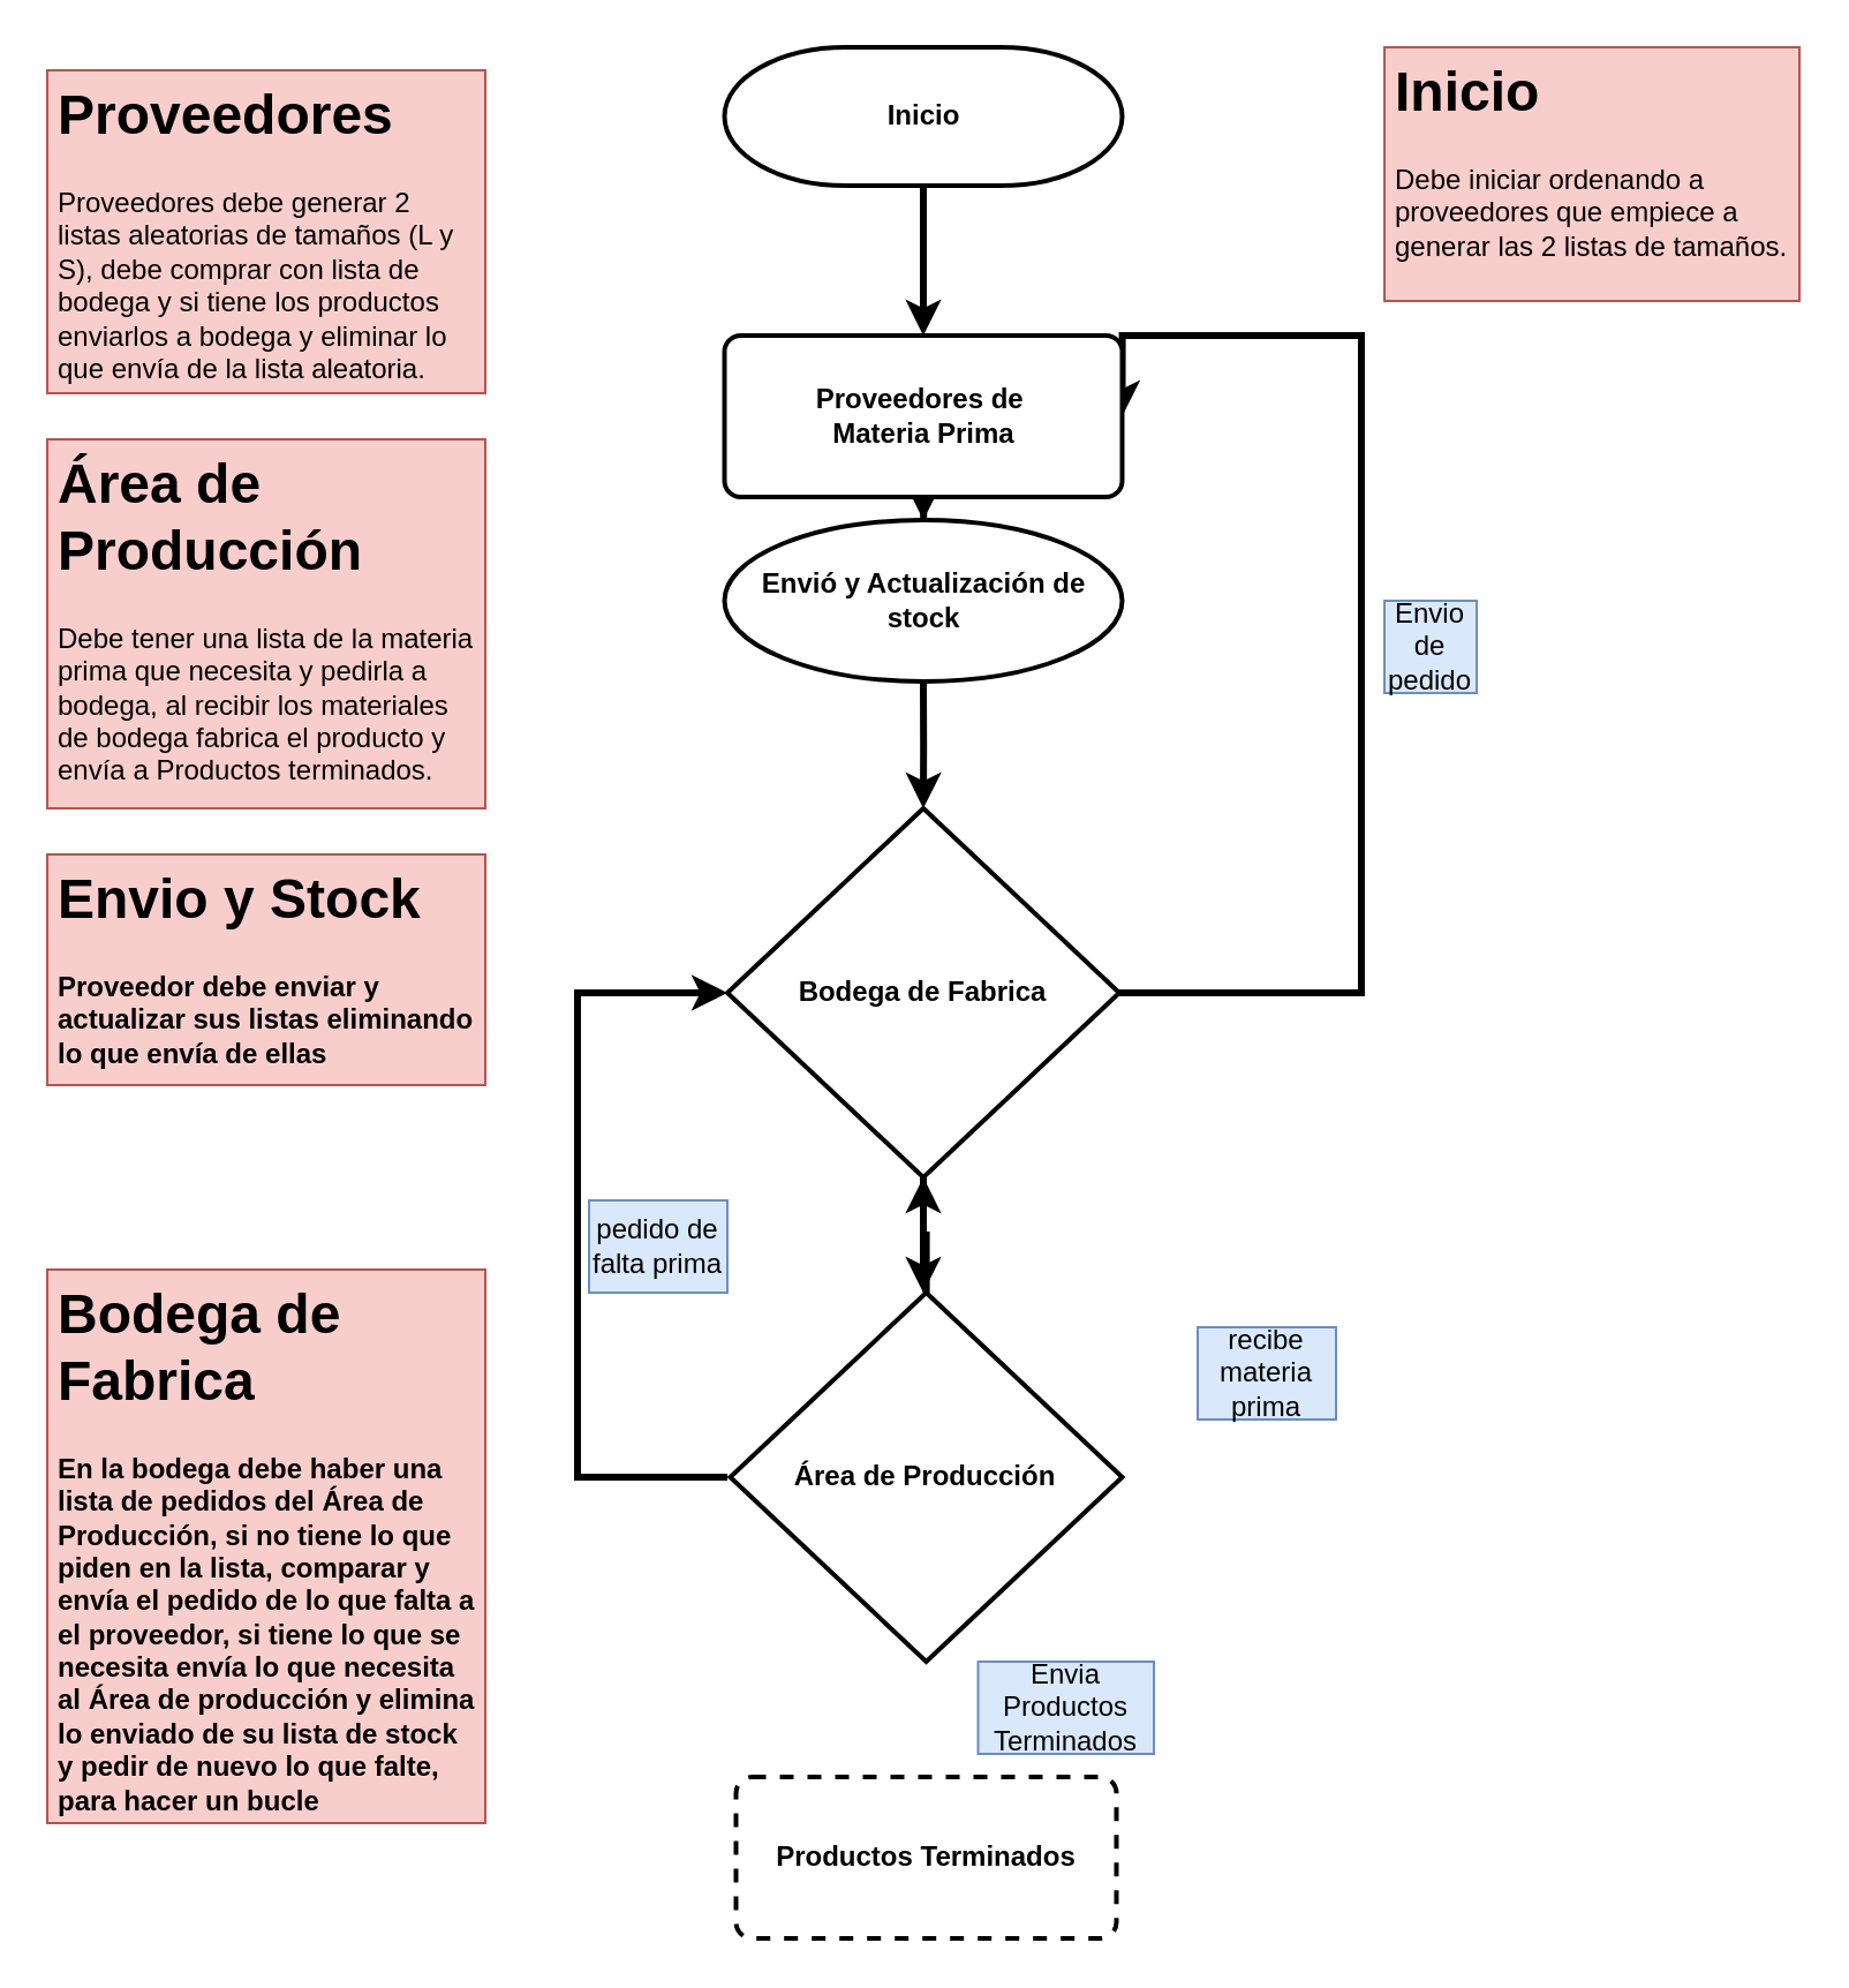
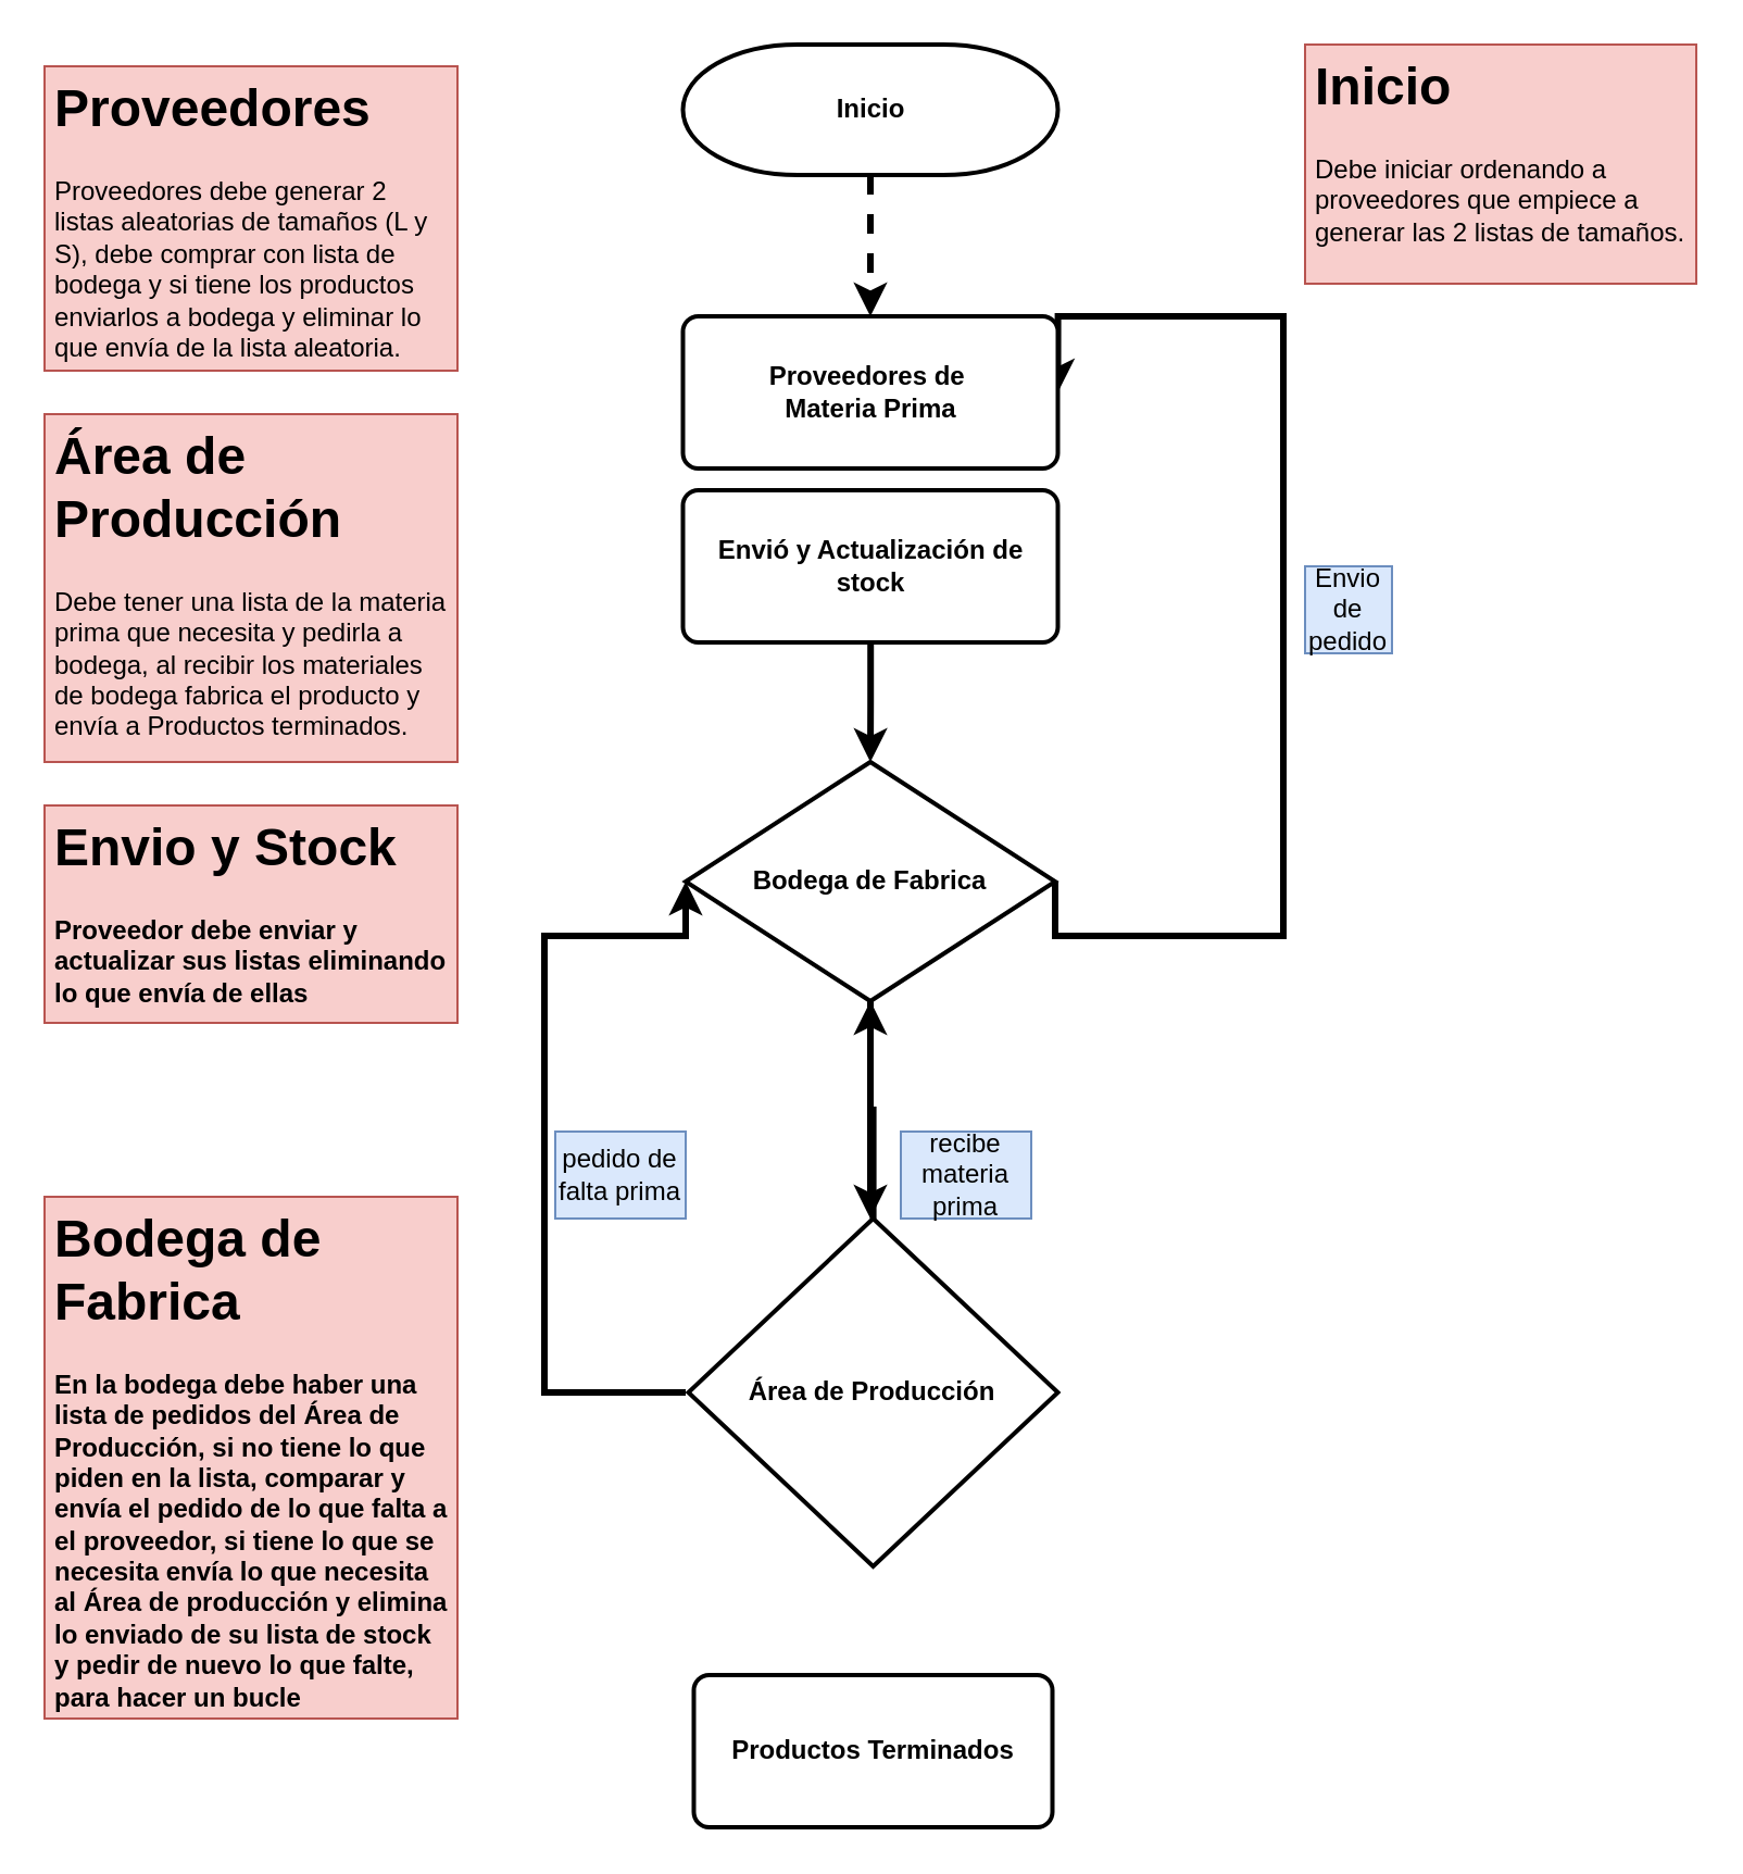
  <mxCell id="0" />
  <mxCell id="1" parent="0" />
  <mxCell id="2" style="edgeStyle=orthogonalEdgeStyle;rounded=0;orthogonalLoop=1;jettySize=auto;html=1;exitX=1;exitY=0.5;exitDx=0;exitDy=0;exitPerimeter=0;entryX=1;entryY=0.5;entryDx=0;entryDy=0;strokeWidth=3;" edge="1" parent="1" source="4" target="6"><mxGeometry relative="1" as="geometry"><Array as="points"><mxPoint x="590" y="430" /><mxPoint x="590" y="145" /></Array></mxGeometry></mxCell>
  <mxCell id="3" style="edgeStyle=orthogonalEdgeStyle;rounded=0;orthogonalLoop=1;jettySize=auto;html=1;exitX=0.5;exitY=1;exitDx=0;exitDy=0;exitPerimeter=0;entryX=0.5;entryY=0;entryDx=0;entryDy=0;strokeWidth=3;" edge="1" parent="1" source="4"><mxGeometry relative="1" as="geometry"><mxPoint x="400" y="560" as="targetPoint" /><Array as="points"><mxPoint x="400" y="550" /><mxPoint x="400" y="550" /></Array></mxGeometry></mxCell>
- <mxCell id="4" value="Bodega de Fabrica" style="strokeWidth=2;html=1;shape=mxgraph.flowchart.decision;whiteSpace=wrap;fontStyle=1" parent="1" vertex="1"><mxGeometry x="315" y="350" width="170" height="160" as="geometry" /></mxCell>
- <mxCell id="5" value="" style="edgeStyle=orthogonalEdgeStyle;rounded=0;orthogonalLoop=1;jettySize=auto;html=1;strokeWidth=3;" edge="1" parent="1" source="6" target="12"><mxGeometry relative="1" as="geometry" /></mxCell>
+ <mxCell id="4" value="Bodega de Fabrica" style="strokeWidth=2;html=1;shape=mxgraph.flowchart.decision;whiteSpace=wrap;fontStyle=1" parent="1" vertex="1"><mxGeometry x="315" y="350" width="170" height="110" as="geometry" /></mxCell>
  <mxCell id="6" value="Proveedores de&amp;nbsp;&lt;br&gt;Materia Prima" style="rounded=1;whiteSpace=wrap;html=1;absoluteArcSize=1;arcSize=14;strokeWidth=2;fontStyle=1" parent="1" vertex="1"><mxGeometry x="313.75" y="145" width="172.5" height="70" as="geometry" /></mxCell>
  <mxCell id="7" style="edgeStyle=orthogonalEdgeStyle;rounded=0;orthogonalLoop=1;jettySize=auto;html=1;entryX=0;entryY=0.5;entryDx=0;entryDy=0;entryPerimeter=0;strokeWidth=3;" edge="1" parent="1" target="4"><mxGeometry relative="1" as="geometry"><mxPoint x="315" y="640" as="sourcePoint" /><Array as="points"><mxPoint x="250" y="640" /><mxPoint x="250" y="430" /></Array></mxGeometry></mxCell>
  <mxCell id="8" value="&lt;h1&gt;Área de Producción&lt;/h1&gt;&lt;p&gt;Debe tener una lista de la materia prima que necesita y pedirla a bodega, al recibir los materiales de bodega fabrica el producto y envía a Productos terminados.&lt;/p&gt;" style="text;html=1;spacing=5;spacingTop=-20;whiteSpace=wrap;overflow=hidden;rounded=0;strokeWidth=1;strokeColor=#b85450;fillColor=#f8cecc;" parent="1" vertex="1"><mxGeometry x="20" y="190" width="190" height="160" as="geometry" /></mxCell>
  <mxCell id="9" value="&lt;h1&gt;Proveedores&lt;/h1&gt;&lt;p&gt;Proveedores debe generar 2 listas aleatorias de tamaños (L y S), debe comprar con lista de bodega y si tiene los productos enviarlos a bodega y eliminar lo que envía de la lista aleatoria.&lt;/p&gt;" style="text;html=1;spacing=5;spacingTop=-20;whiteSpace=wrap;overflow=hidden;rounded=0;strokeWidth=1;strokeColor=#b85450;fillColor=#f8cecc;" parent="1" vertex="1"><mxGeometry x="20" y="30" width="190" height="140" as="geometry" /></mxCell>
  <mxCell id="10" value="&lt;h1&gt;Envio y Stock&lt;/h1&gt;&lt;p&gt;&lt;b style=&quot;text-align: center&quot;&gt;Proveedor debe enviar y actualizar sus listas eliminando lo que&amp;nbsp;envía&amp;nbsp;de ellas&lt;/b&gt;&lt;br&gt;&lt;/p&gt;" style="text;html=1;strokeColor=#b85450;fillColor=#f8cecc;spacing=5;spacingTop=-20;whiteSpace=wrap;overflow=hidden;rounded=0;" vertex="1" parent="1"><mxGeometry x="20" y="370" width="190" height="100" as="geometry" /></mxCell>
  <mxCell id="11" value="" style="edgeStyle=orthogonalEdgeStyle;rounded=0;orthogonalLoop=1;jettySize=auto;html=1;strokeWidth=3;" edge="1" parent="1" source="12" target="4"><mxGeometry relative="1" as="geometry" /></mxCell>
- <mxCell id="12" value="Envió y Actualización de stock" style="ellipse;whiteSpace=wrap;html=1;absoluteArcSize=1;arcSize=14;strokeWidth=2;fontStyle=1;" vertex="1" parent="1"><mxGeometry x="313.75" y="225" width="172.5" height="70" as="geometry" /></mxCell>
+ <mxCell id="12" value="Envió y Actualización de stock" style="rounded=1;whiteSpace=wrap;html=1;absoluteArcSize=1;arcSize=14;strokeWidth=2;fontStyle=1" vertex="1" parent="1"><mxGeometry x="313.75" y="225" width="172.5" height="70" as="geometry" /></mxCell>
  <mxCell id="13" value="Envio de pedido" style="text;html=1;strokeColor=#6c8ebf;fillColor=#dae8fc;align=center;verticalAlign=middle;whiteSpace=wrap;rounded=0;" vertex="1" parent="1"><mxGeometry x="600" y="260" width="40" height="40" as="geometry" /></mxCell>
- <mxCell id="14" value="Productos Terminados" style="rounded=1;whiteSpace=wrap;html=1;absoluteArcSize=1;arcSize=14;strokeWidth=2;fontStyle=1;dashed=1;" vertex="1" parent="1"><mxGeometry x="318.75" y="770" width="165" height="70" as="geometry" /></mxCell>
- <mxCell id="15" style="edgeStyle=orthogonalEdgeStyle;rounded=0;orthogonalLoop=1;jettySize=auto;html=1;exitX=0.5;exitY=1;exitDx=0;exitDy=0;exitPerimeter=0;entryX=0.5;entryY=0;entryDx=0;entryDy=0;strokeWidth=3;" edge="1" parent="1" source="16" target="6"><mxGeometry relative="1" as="geometry" /></mxCell>
+ <mxCell id="14" value="Productos Terminados" style="rounded=1;whiteSpace=wrap;html=1;absoluteArcSize=1;arcSize=14;strokeWidth=2;fontStyle=1" vertex="1" parent="1"><mxGeometry x="318.75" y="770" width="165" height="70" as="geometry" /></mxCell>
+ <mxCell id="15" style="edgeStyle=orthogonalEdgeStyle;rounded=0;orthogonalLoop=1;jettySize=auto;html=1;exitX=0.5;exitY=1;exitDx=0;exitDy=0;exitPerimeter=0;entryX=0.5;entryY=0;entryDx=0;entryDy=0;strokeWidth=3;dashed=1;" edge="1" parent="1" source="16" target="6"><mxGeometry relative="1" as="geometry" /></mxCell>
  <mxCell id="16" value="&lt;b&gt;Inicio&lt;/b&gt;" style="strokeWidth=2;html=1;shape=mxgraph.flowchart.terminator;whiteSpace=wrap;" vertex="1" parent="1"><mxGeometry x="313.75" y="20" width="172.5" height="60" as="geometry" /></mxCell>
  <mxCell id="17" value="pedido de falta prima" style="text;html=1;strokeColor=#6c8ebf;fillColor=#dae8fc;align=center;verticalAlign=middle;whiteSpace=wrap;rounded=0;" vertex="1" parent="1"><mxGeometry x="255" y="520" width="60" height="40" as="geometry" /></mxCell>
  <mxCell id="18" value="" style="edgeStyle=orthogonalEdgeStyle;rounded=0;orthogonalLoop=1;jettySize=auto;html=1;strokeWidth=3;" edge="1" parent="1" source="19" target="4"><mxGeometry relative="1" as="geometry" /></mxCell>
  <mxCell id="19" value="Área de Producción" style="strokeWidth=2;html=1;shape=mxgraph.flowchart.decision;whiteSpace=wrap;fontStyle=1" vertex="1" parent="1"><mxGeometry x="316.25" y="560" width="170" height="160" as="geometry" /></mxCell>
  <mxCell id="20" value="&lt;h1&gt;Inicio&lt;/h1&gt;&lt;p&gt;Debe iniciar ordenando a proveedores que empiece a generar las 2 listas de tamaños.&lt;/p&gt;" style="text;html=1;spacing=5;spacingTop=-20;whiteSpace=wrap;overflow=hidden;rounded=0;strokeWidth=1;strokeColor=#b85450;fillColor=#f8cecc;" vertex="1" parent="1"><mxGeometry x="600" y="20" width="180" height="110" as="geometry" /></mxCell>
  <mxCell id="21" value="&lt;h1&gt;Bodega de Fabrica&lt;/h1&gt;&lt;p&gt;&lt;span style=&quot;text-align: center&quot;&gt;&lt;b&gt;En la bodega debe haber una lista de pedidos del Área&amp;nbsp;de Producción, si no tiene lo que piden en la lista, comparar y envía&amp;nbsp;el pedido de lo que falta a el proveedor, si tiene lo que se necesita envía&amp;nbsp;lo que necesita al Área&amp;nbsp;de producción&amp;nbsp;y elimina lo enviado de su lista de stock y pedir de nuevo lo que falte, para hacer un bucle&lt;/b&gt;&lt;/span&gt;&lt;br&gt;&lt;/p&gt;" style="text;html=1;strokeColor=#b85450;fillColor=#f8cecc;spacing=5;spacingTop=-20;whiteSpace=wrap;overflow=hidden;rounded=0;" vertex="1" parent="1"><mxGeometry x="20" y="550" width="190" height="240" as="geometry" /></mxCell>
- <mxCell id="22" value="Envia Productos Terminados" style="text;html=1;strokeColor=#6c8ebf;fillColor=#dae8fc;align=center;verticalAlign=middle;whiteSpace=wrap;rounded=0;" vertex="1" parent="1"><mxGeometry x="423.75" y="720" width="76.25" height="40" as="geometry" /></mxCell>
- <mxCell id="23" value="recibe materia prima" style="text;html=1;strokeColor=#6c8ebf;fillColor=#dae8fc;align=center;verticalAlign=middle;whiteSpace=wrap;rounded=0;" vertex="1" parent="1"><mxGeometry x="519" y="575" width="60" height="40" as="geometry" /></mxCell>
+ <mxCell id="23" value="recibe materia prima" style="text;html=1;strokeColor=#6c8ebf;fillColor=#dae8fc;align=center;verticalAlign=middle;whiteSpace=wrap;rounded=0;" vertex="1" parent="1"><mxGeometry x="414" y="520" width="60" height="40" as="geometry" /></mxCell>
